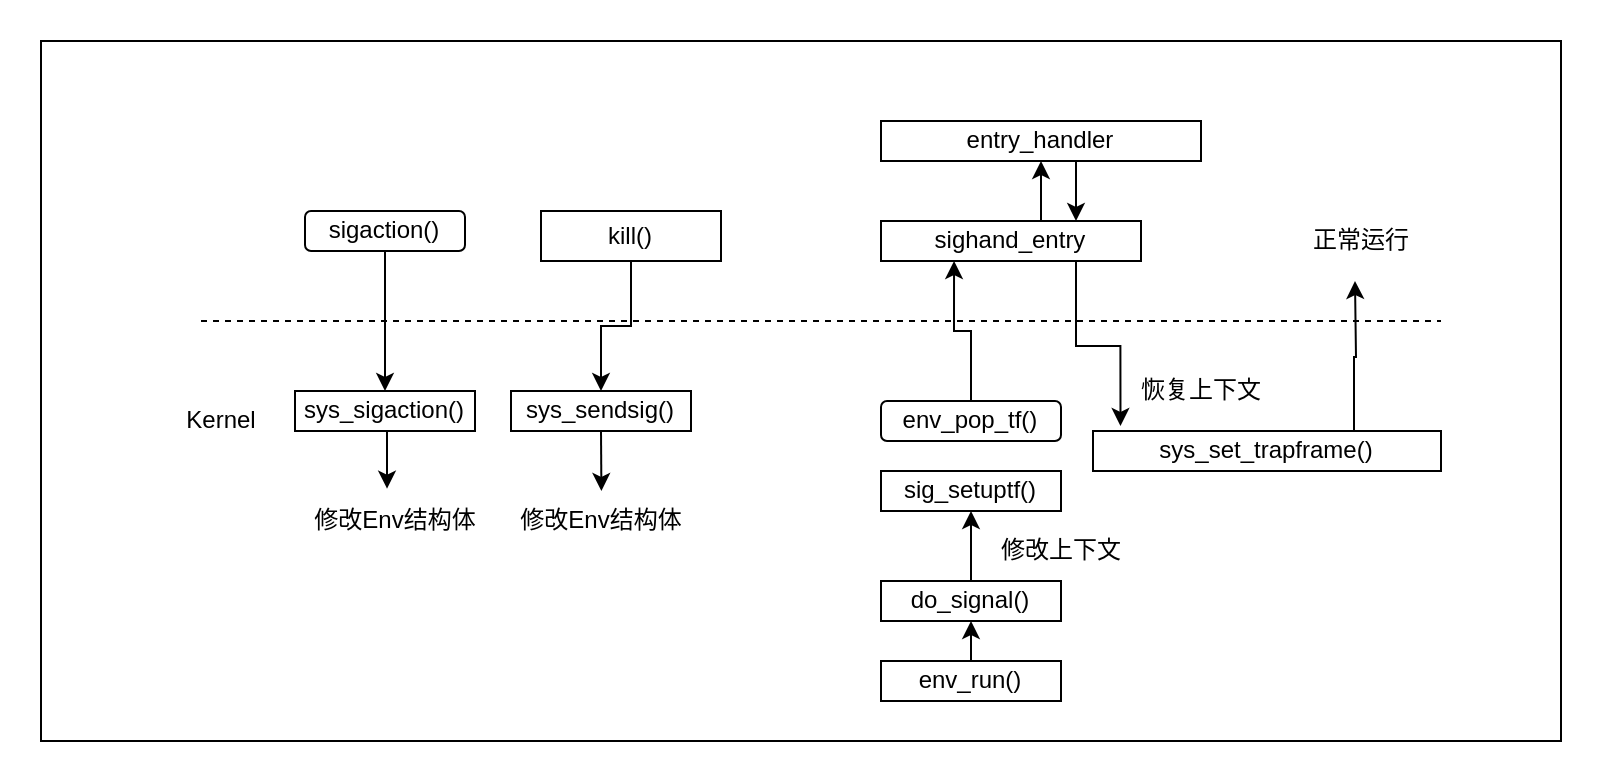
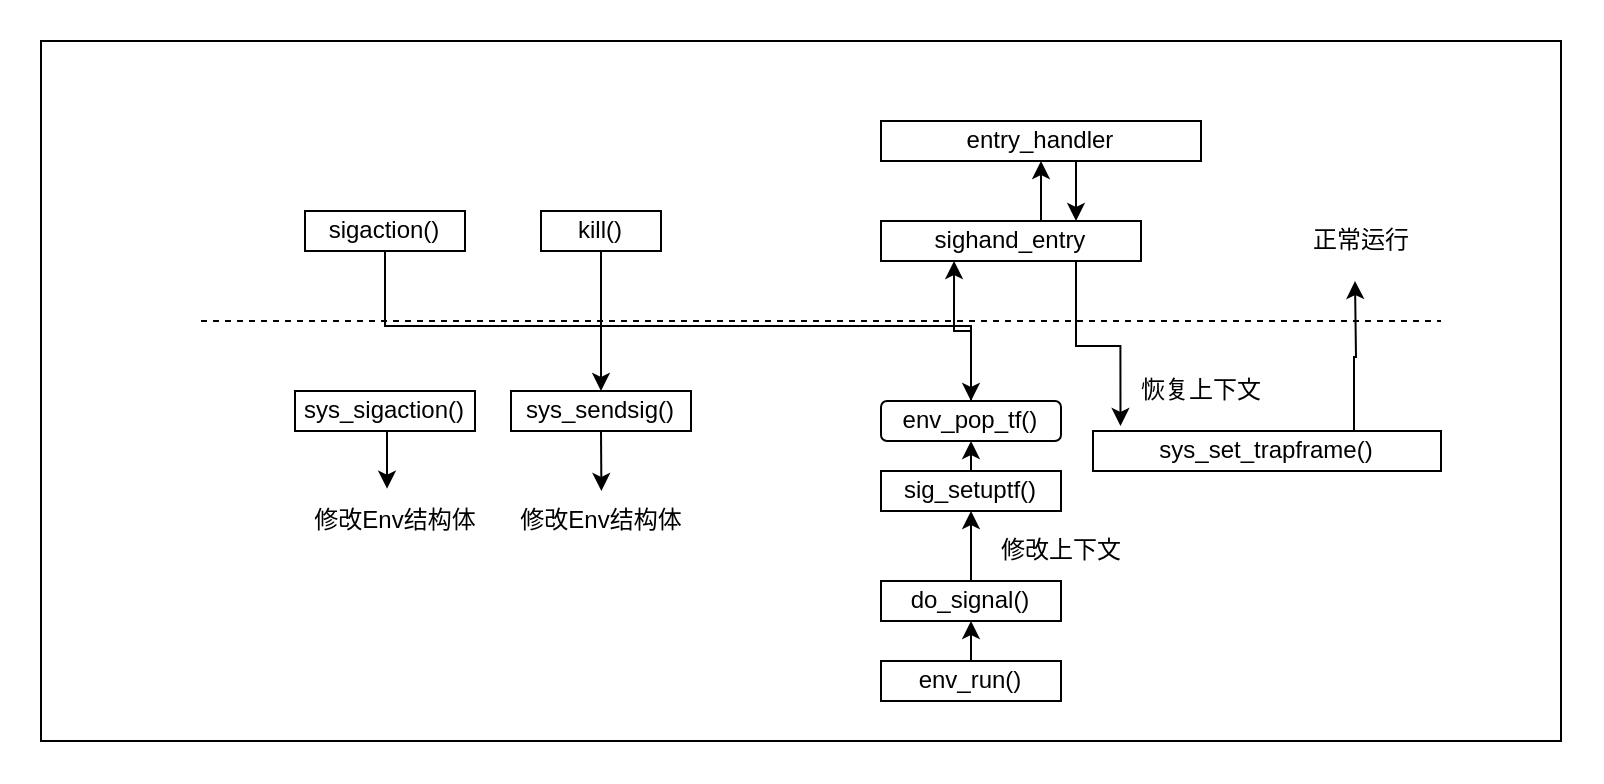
  <mxCell id="0" />
  <mxCell id="1" parent="0" />
  <mxCell id="2" value="" style="rounded=0;whiteSpace=wrap;html=1;" parent="1" vertex="1"><mxGeometry x="20" y="20" width="760" height="350" as="geometry" /></mxCell>
  <mxCell id="3" value="" style="endArrow=none;dashed=1;html=1;rounded=0;" parent="1" edge="1"><mxGeometry width="50" height="50" relative="1" as="geometry"><mxPoint x="100" y="160" as="sourcePoint" /><mxPoint x="720" y="160" as="targetPoint" /></mxGeometry></mxCell>
- <mxCell id="4" value="Kernel" style="text;html=1;resizable=0;autosize=1;align=center;verticalAlign=middle;points=[];fillColor=none;strokeColor=none;rounded=0;" parent="1" vertex="1"><mxGeometry x="80" y="195" width="60" height="30" as="geometry" /></mxCell>
  <mxCell id="5" style="edgeStyle=orthogonalEdgeStyle;rounded=0;orthogonalLoop=1;jettySize=auto;html=1;exitX=0.5;exitY=1;exitDx=0;exitDy=0;strokeColor=default;" parent="1" source="6" target="8" edge="1"><mxGeometry relative="1" as="geometry" /></mxCell>
- <mxCell id="6" value="kill()" style="rounded=0;whiteSpace=wrap;html=1;" parent="1" vertex="1"><mxGeometry x="270" y="105" width="90" height="25" as="geometry" /></mxCell>
+ <mxCell id="6" value="kill()" style="rounded=0;whiteSpace=wrap;html=1;" parent="1" vertex="1"><mxGeometry x="270" y="105" width="60" height="20" as="geometry" /></mxCell>
  <mxCell id="7" style="edgeStyle=orthogonalEdgeStyle;rounded=0;orthogonalLoop=1;jettySize=auto;html=1;exitX=0.5;exitY=1;exitDx=0;exitDy=0;strokeColor=default;" parent="1" source="8" edge="1"><mxGeometry relative="1" as="geometry"><mxPoint x="300.207" y="245" as="targetPoint" /></mxGeometry></mxCell>
  <mxCell id="8" value="sys_sendsig()" style="rounded=0;whiteSpace=wrap;html=1;" parent="1" vertex="1"><mxGeometry x="255" y="195" width="90" height="20" as="geometry" /></mxCell>
  <mxCell id="9" style="edgeStyle=orthogonalEdgeStyle;rounded=0;orthogonalLoop=1;jettySize=auto;html=1;exitX=0.5;exitY=0;exitDx=0;exitDy=0;entryX=0.5;entryY=1;entryDx=0;entryDy=0;strokeColor=default;" parent="1" source="10" target="12" edge="1"><mxGeometry relative="1" as="geometry" /></mxCell>
  <mxCell id="10" value="env_run()" style="rounded=0;whiteSpace=wrap;html=1;" parent="1" vertex="1"><mxGeometry x="440" y="330" width="90" height="20" as="geometry" /></mxCell>
  <mxCell id="11" style="edgeStyle=orthogonalEdgeStyle;rounded=0;orthogonalLoop=1;jettySize=auto;html=1;exitX=0.5;exitY=0;exitDx=0;exitDy=0;strokeColor=default;" parent="1" source="12" target="14" edge="1"><mxGeometry relative="1" as="geometry" /></mxCell>
  <mxCell id="12" value="do_signal()" style="rounded=0;whiteSpace=wrap;html=1;" parent="1" vertex="1"><mxGeometry x="440" y="290" width="90" height="20" as="geometry" /></mxCell>
+ <mxCell id="13" style="edgeStyle=orthogonalEdgeStyle;rounded=0;orthogonalLoop=1;jettySize=auto;html=1;exitX=0.5;exitY=0;exitDx=0;exitDy=0;entryX=0.5;entryY=1;entryDx=0;entryDy=0;strokeColor=default;" parent="1" source="14" target="16" edge="1"><mxGeometry relative="1" as="geometry" /></mxCell>
  <mxCell id="14" value="sig_setuptf()" style="rounded=0;whiteSpace=wrap;html=1;" parent="1" vertex="1"><mxGeometry x="440" y="235" width="90" height="20" as="geometry" /></mxCell>
  <mxCell id="15" style="edgeStyle=orthogonalEdgeStyle;rounded=0;orthogonalLoop=1;jettySize=auto;html=1;entryX=0.281;entryY=1;entryDx=0;entryDy=0;entryPerimeter=0;" edge="1" parent="1" source="16" target="19"><mxGeometry relative="1" as="geometry" /></mxCell>
  <mxCell id="16" value="env_pop_tf()" style="whiteSpace=wrap;html=1;rounded=1;" parent="1" vertex="1"><mxGeometry x="440" y="200" width="90" height="20" as="geometry" /></mxCell>
  <mxCell id="17" style="edgeStyle=orthogonalEdgeStyle;rounded=0;orthogonalLoop=1;jettySize=auto;html=1;exitX=0.5;exitY=0;exitDx=0;exitDy=0;entryX=0.5;entryY=1;entryDx=0;entryDy=0;strokeColor=default;" parent="1" source="19" target="21" edge="1"><mxGeometry relative="1" as="geometry" /></mxCell>
  <mxCell id="18" style="edgeStyle=orthogonalEdgeStyle;rounded=0;orthogonalLoop=1;jettySize=auto;html=1;exitX=0.75;exitY=1;exitDx=0;exitDy=0;entryX=0.079;entryY=-0.125;entryDx=0;entryDy=0;strokeColor=default;entryPerimeter=0;" parent="1" source="19" target="23" edge="1"><mxGeometry relative="1" as="geometry" /></mxCell>
  <mxCell id="19" value="sighand_entry" style="rounded=0;whiteSpace=wrap;html=1;" parent="1" vertex="1"><mxGeometry x="440" y="110" width="130" height="20" as="geometry" /></mxCell>
  <mxCell id="20" style="edgeStyle=orthogonalEdgeStyle;rounded=0;orthogonalLoop=1;jettySize=auto;html=1;exitX=0.75;exitY=1;exitDx=0;exitDy=0;entryX=0.75;entryY=0;entryDx=0;entryDy=0;strokeColor=default;" parent="1" source="21" target="19" edge="1"><mxGeometry relative="1" as="geometry" /></mxCell>
  <mxCell id="21" value="entry_handler" style="rounded=0;whiteSpace=wrap;html=1;" parent="1" vertex="1"><mxGeometry x="440" y="60" width="160" height="20" as="geometry" /></mxCell>
  <mxCell id="22" style="edgeStyle=orthogonalEdgeStyle;rounded=0;orthogonalLoop=1;jettySize=auto;html=1;exitX=0.75;exitY=0;exitDx=0;exitDy=0;strokeColor=default;" parent="1" source="23" edge="1"><mxGeometry relative="1" as="geometry"><mxPoint x="677" y="140" as="targetPoint" /></mxGeometry></mxCell>
  <mxCell id="23" value="sys_set_trapframe()" style="rounded=0;whiteSpace=wrap;html=1;" parent="1" vertex="1"><mxGeometry x="546" y="215" width="174" height="20" as="geometry" /></mxCell>
  <mxCell id="24" value="修改Env结构体" style="text;html=1;resizable=0;autosize=1;align=center;verticalAlign=middle;points=[];fillColor=none;strokeColor=none;rounded=0;" parent="1" vertex="1"><mxGeometry x="250" y="245" width="100" height="30" as="geometry" /></mxCell>
  <mxCell id="25" value="修改上下文" style="text;html=1;resizable=0;autosize=1;align=center;verticalAlign=middle;points=[];fillColor=none;strokeColor=none;rounded=0;" parent="1" vertex="1"><mxGeometry x="490" y="260" width="80" height="30" as="geometry" /></mxCell>
- <mxCell id="26" style="edgeStyle=orthogonalEdgeStyle;rounded=0;orthogonalLoop=1;jettySize=auto;html=1;exitX=0.5;exitY=1;exitDx=0;exitDy=0;" parent="1" source="27" target="29" edge="1"><mxGeometry relative="1" as="geometry" /></mxCell>
- <mxCell id="27" value="sigaction()" style="whiteSpace=wrap;html=1;rounded=1;" parent="1" vertex="1"><mxGeometry x="152" y="105" width="80" height="20" as="geometry" /></mxCell>
+ <mxCell id="26" style="edgeStyle=orthogonalEdgeStyle;rounded=0;orthogonalLoop=1;jettySize=auto;html=1;exitX=0.5;exitY=1;exitDx=0;exitDy=0;" parent="1" source="27" target="16" edge="1"><mxGeometry relative="1" as="geometry" /></mxCell>
+ <mxCell id="27" value="sigaction()" style="rounded=0;whiteSpace=wrap;html=1;" parent="1" vertex="1"><mxGeometry x="152" y="105" width="80" height="20" as="geometry" /></mxCell>
  <mxCell id="28" style="edgeStyle=orthogonalEdgeStyle;rounded=0;orthogonalLoop=1;jettySize=auto;html=1;exitX=0.5;exitY=1;exitDx=0;exitDy=0;entryX=0.46;entryY=-0.039;entryDx=0;entryDy=0;entryPerimeter=0;" parent="1" source="29" target="30" edge="1"><mxGeometry relative="1" as="geometry" /></mxCell>
  <mxCell id="29" value="sys_sigaction()" style="rounded=0;whiteSpace=wrap;html=1;" parent="1" vertex="1"><mxGeometry x="147" y="195" width="90" height="20" as="geometry" /></mxCell>
  <mxCell id="30" value="修改Env结构体" style="text;html=1;resizable=0;autosize=1;align=center;verticalAlign=middle;points=[];fillColor=none;strokeColor=none;rounded=0;" parent="1" vertex="1"><mxGeometry x="147" y="245" width="100" height="30" as="geometry" /></mxCell>
  <mxCell id="31" value="恢复上下文" style="text;html=1;resizable=0;autosize=1;align=center;verticalAlign=middle;points=[];fillColor=none;strokeColor=none;rounded=0;" parent="1" vertex="1"><mxGeometry x="560" y="180" width="80" height="30" as="geometry" /></mxCell>
  <mxCell id="32" value="正常运行" style="text;html=1;resizable=0;autosize=1;align=center;verticalAlign=middle;points=[];fillColor=none;strokeColor=none;rounded=0;" parent="1" vertex="1"><mxGeometry x="645" y="105" width="70" height="30" as="geometry" /></mxCell>
